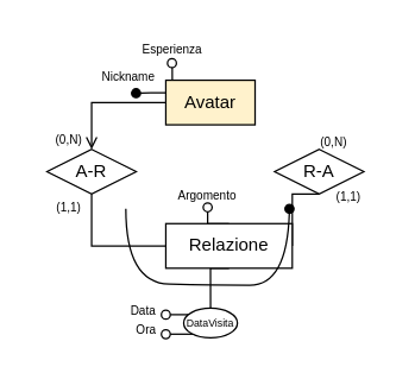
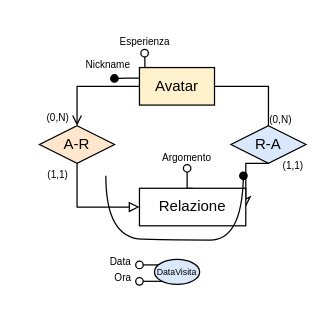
  <mxCell id="0" />
  <mxCell id="1" parent="0" />
+ <mxCell id="2" style="edgeStyle=orthogonalEdgeStyle;rounded=0;orthogonalLoop=1;jettySize=auto;html=1;exitX=1;exitY=0.5;exitDx=0;exitDy=0;entryX=0.5;entryY=0;entryDx=0;entryDy=0;endArrow=none;endFill=0;" edge="1" parent="1" source="4" target="13"><mxGeometry relative="1" as="geometry" /></mxCell>
  <mxCell id="3" style="edgeStyle=orthogonalEdgeStyle;rounded=0;orthogonalLoop=1;jettySize=auto;html=1;exitX=0;exitY=0.5;exitDx=0;exitDy=0;entryX=0.5;entryY=0;entryDx=0;entryDy=0;endArrow=open;endFill=0;" edge="1" parent="1" source="4" target="15"><mxGeometry relative="1" as="geometry" /></mxCell>
  <mxCell id="4" value="Avatar" style="whiteSpace=wrap;html=1;align=center;fillColor=#fff2cc;" vertex="1" parent="1"><mxGeometry x="110.88" y="53.5" width="60" height="30" as="geometry" /></mxCell>
  <mxCell id="5" value="&lt;font style=&quot;font-size: 8px;&quot;&gt;Esperienza&lt;/font&gt;" style="text;html=1;align=center;verticalAlign=middle;whiteSpace=wrap;rounded=1;strokeColor=none;" vertex="1" parent="1"><mxGeometry x="91" y="20" width="49" height="23" as="geometry" /></mxCell>
- <mxCell id="6" value="&lt;font style=&quot;font-size: 8px;&quot;&gt;Argomento&lt;/font&gt;" style="text;html=1;align=center;verticalAlign=middle;whiteSpace=wrap;rounded=1;strokeColor=none;" vertex="1" parent="1"><mxGeometry x="119" y="120" width="40" height="19" as="geometry" /></mxCell>
+ <mxCell id="6" value="&lt;font style=&quot;font-size: 8px;&quot;&gt;Argomento&lt;/font&gt;" style="text;html=1;align=center;verticalAlign=middle;whiteSpace=wrap;rounded=1;strokeColor=none;" vertex="1" parent="1"><mxGeometry x="129" y="115" width="40" height="19" as="geometry" /></mxCell>
  <mxCell id="7" value="&lt;span style=&quot;font-size: 8px;&quot;&gt;(0,N)&lt;/span&gt;" style="text;html=1;align=center;verticalAlign=middle;whiteSpace=wrap;rounded=1;strokeColor=none;glass=0;" vertex="1" parent="1"><mxGeometry x="20.88" y="85" width="50" height="15" as="geometry" /></mxCell>
  <mxCell id="8" style="edgeStyle=orthogonalEdgeStyle;rounded=0;orthogonalLoop=1;jettySize=auto;html=1;exitX=0;exitY=0.25;exitDx=0;exitDy=0;endArrow=oval;endFill=1;" edge="1" parent="1"><mxGeometry relative="1" as="geometry"><mxPoint x="90.88" y="62.23" as="targetPoint" /><mxPoint x="110.88" y="62" as="sourcePoint" /><Array as="points"><mxPoint x="100.88" y="62.23" /></Array></mxGeometry></mxCell>
  <mxCell id="9" value="&lt;font style=&quot;font-size: 8px;&quot;&gt;Nickname&lt;/font&gt;" style="text;html=1;align=center;verticalAlign=middle;whiteSpace=wrap;rounded=1;strokeColor=none;" vertex="1" parent="1"><mxGeometry x="70.88" y="38.5" width="30" height="23.5" as="geometry" /></mxCell>
  <mxCell id="10" value="&lt;span style=&quot;font-size: 8px;&quot;&gt;(0,N)&lt;/span&gt;" style="text;html=1;align=center;verticalAlign=middle;whiteSpace=wrap;rounded=1;strokeColor=none;glass=0;" vertex="1" parent="1"><mxGeometry x="214" y="83.5" width="20" height="21.25" as="geometry" /></mxCell>
  <mxCell id="11" style="edgeStyle=orthogonalEdgeStyle;rounded=0;orthogonalLoop=1;jettySize=auto;html=1;exitX=0.152;exitY=-0.053;exitDx=0;exitDy=0;endArrow=oval;endFill=0;exitPerimeter=0;" edge="1" parent="1"><mxGeometry relative="1" as="geometry"><mxPoint x="115" y="42" as="targetPoint" /><mxPoint x="115.23" y="53.41" as="sourcePoint" /><Array as="points"><mxPoint x="115.23" y="46" /></Array></mxGeometry></mxCell>
- <mxCell id="12" style="edgeStyle=orthogonalEdgeStyle;rounded=0;orthogonalLoop=1;jettySize=auto;html=1;exitX=0.5;exitY=1;exitDx=0;exitDy=0;entryX=1;entryY=0.5;entryDx=0;entryDy=0;endArrow=none;endFill=0;" edge="1" parent="1" source="13" target="18"><mxGeometry relative="1" as="geometry" /></mxCell>
- <mxCell id="13" value="R-A" style="rhombus;whiteSpace=wrap;html=1;" vertex="1" parent="1"><mxGeometry x="184" y="100" width="60" height="30" as="geometry" /></mxCell>
- <mxCell id="14" style="edgeStyle=orthogonalEdgeStyle;rounded=0;orthogonalLoop=1;jettySize=auto;html=1;exitX=0.5;exitY=1;exitDx=0;exitDy=0;entryX=0;entryY=0.5;entryDx=0;entryDy=0;endArrow=none;endFill=0;" edge="1" parent="1" source="15" target="18"><mxGeometry relative="1" as="geometry" /></mxCell>
- <mxCell id="15" value="A-R" style="rhombus;whiteSpace=wrap;html=1;" vertex="1" parent="1"><mxGeometry x="31" y="100" width="60" height="30" as="geometry" /></mxCell>
- <mxCell id="16" style="edgeStyle=orthogonalEdgeStyle;rounded=0;orthogonalLoop=1;jettySize=auto;html=1;exitX=0.5;exitY=1;exitDx=0;exitDy=0;entryX=0.5;entryY=0;entryDx=0;entryDy=0;endArrow=none;endFill=0;" edge="1" parent="1" source="18" target="25"><mxGeometry relative="1" as="geometry" /></mxCell>
+ <mxCell id="12" style="edgeStyle=orthogonalEdgeStyle;rounded=0;orthogonalLoop=1;jettySize=auto;html=1;exitX=0.5;exitY=1;exitDx=0;exitDy=0;entryX=1;entryY=0.5;entryDx=0;entryDy=0;endArrow=classic;endFill=0;" edge="1" parent="1" source="13" target="18"><mxGeometry relative="1" as="geometry" /></mxCell>
+ <mxCell id="13" value="R-A" style="rhombus;whiteSpace=wrap;html=1;fillColor=#dae8fc;" vertex="1" parent="1"><mxGeometry x="184" y="100" width="60" height="30" as="geometry" /></mxCell>
+ <mxCell id="14" style="edgeStyle=orthogonalEdgeStyle;rounded=0;orthogonalLoop=1;jettySize=auto;html=1;exitX=0.5;exitY=1;exitDx=0;exitDy=0;entryX=0;entryY=0.5;entryDx=0;entryDy=0;endArrow=block;endFill=0;" edge="1" parent="1" source="15" target="18"><mxGeometry relative="1" as="geometry" /></mxCell>
+ <mxCell id="15" value="A-R" style="rhombus;whiteSpace=wrap;html=1;fillColor=#ffe6cc;" vertex="1" parent="1"><mxGeometry x="31" y="100" width="60" height="30" as="geometry" /></mxCell>
  <mxCell id="17" style="edgeStyle=orthogonalEdgeStyle;rounded=0;orthogonalLoop=1;jettySize=auto;html=1;exitX=0.5;exitY=0;exitDx=0;exitDy=0;entryX=0.5;entryY=1;entryDx=0;entryDy=0;endArrow=oval;endFill=0;" edge="1" parent="1" source="18" target="6"><mxGeometry relative="1" as="geometry" /></mxCell>
  <mxCell id="18" value="Relazione" style="whiteSpace=wrap;html=1;align=center;" vertex="1" parent="1"><mxGeometry x="110.88" y="150" width="85" height="30" as="geometry" /></mxCell>
  <mxCell id="19" value="&lt;span style=&quot;font-size: 8px;&quot;&gt;(1,1)&lt;/span&gt;" style="text;html=1;align=center;verticalAlign=middle;whiteSpace=wrap;rounded=1;strokeColor=none;glass=0;" vertex="1" parent="1"><mxGeometry x="20.88" y="130" width="50" height="15" as="geometry" /></mxCell>
  <mxCell id="20" value="&lt;span style=&quot;font-size: 8px;&quot;&gt;(1,1)&lt;/span&gt;" style="text;html=1;align=center;verticalAlign=middle;whiteSpace=wrap;rounded=1;strokeColor=none;glass=0;" vertex="1" parent="1"><mxGeometry x="224" y="120" width="20" height="21.25" as="geometry" /></mxCell>
  <mxCell id="21" value="&lt;font style=&quot;font-size: 8px;&quot;&gt;Ora&lt;/font&gt;" style="text;html=1;align=center;verticalAlign=middle;whiteSpace=wrap;rounded=1;strokeColor=none;glass=0;" vertex="1" parent="1"><mxGeometry x="72.88" y="213.99" width="50" height="15" as="geometry" /></mxCell>
  <mxCell id="22" value="&lt;font style=&quot;font-size: 8px;&quot;&gt;Data&lt;/font&gt;" style="text;html=1;align=center;verticalAlign=middle;whiteSpace=wrap;rounded=1;strokeColor=none;glass=0;" vertex="1" parent="1"><mxGeometry x="70.88" y="200" width="50" height="15" as="geometry" /></mxCell>
  <mxCell id="23" style="edgeStyle=orthogonalEdgeStyle;rounded=0;orthogonalLoop=1;jettySize=auto;html=1;exitX=0;exitY=0;exitDx=0;exitDy=0;endArrow=oval;endFill=0;" edge="1" parent="1"><mxGeometry relative="1" as="geometry"><mxPoint x="110.88" y="211.25" as="targetPoint" /><mxPoint x="130.26" y="211.25" as="sourcePoint" /><Array as="points" /></mxGeometry></mxCell>
  <mxCell id="24" style="edgeStyle=orthogonalEdgeStyle;rounded=0;orthogonalLoop=1;jettySize=auto;html=1;endArrow=oval;endFill=0;" edge="1" parent="1"><mxGeometry relative="1" as="geometry"><mxPoint x="110.88" y="224.37" as="targetPoint" /><mxPoint x="130.88" y="224.37" as="sourcePoint" /><Array as="points" /></mxGeometry></mxCell>
- <mxCell id="25" value="&lt;p style=&quot;line-height: 110%;&quot;&gt;&lt;font style=&quot;font-size: 7px;&quot;&gt;DataVisita&lt;/font&gt;&lt;/p&gt;" style="ellipse;whiteSpace=wrap;html=1;" vertex="1" parent="1"><mxGeometry x="122.88" y="206.87" width="36.12" height="20" as="geometry" /></mxCell>
+ <mxCell id="25" value="&lt;p style=&quot;line-height: 110%;&quot;&gt;&lt;font style=&quot;font-size: 7px;&quot;&gt;DataVisita&lt;/font&gt;&lt;/p&gt;" style="ellipse;whiteSpace=wrap;html=1;fillColor=#dae8fc;" vertex="1" parent="1"><mxGeometry x="122.88" y="206.87" width="36.12" height="20" as="geometry" /></mxCell>
  <mxCell id="26" value="" style="curved=1;endArrow=oval;html=1;rounded=0;endFill=1;" edge="1" parent="1"><mxGeometry width="50" height="50" relative="1" as="geometry"><mxPoint x="84" y="140" as="sourcePoint" /><mxPoint x="194" y="140" as="targetPoint" /><Array as="points"><mxPoint x="84" y="190" /><mxPoint x="142.33" y="191.45" /><mxPoint x="192.33" y="191.45" /></Array></mxGeometry></mxCell>
